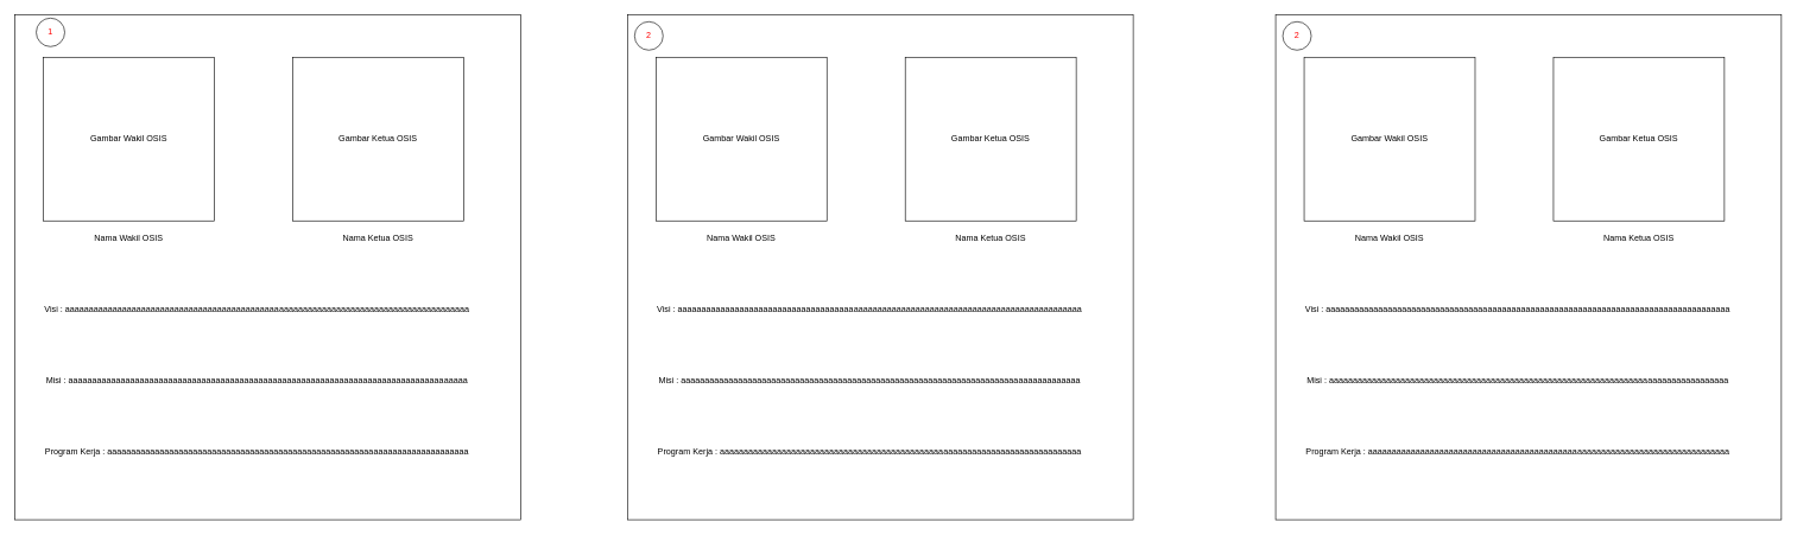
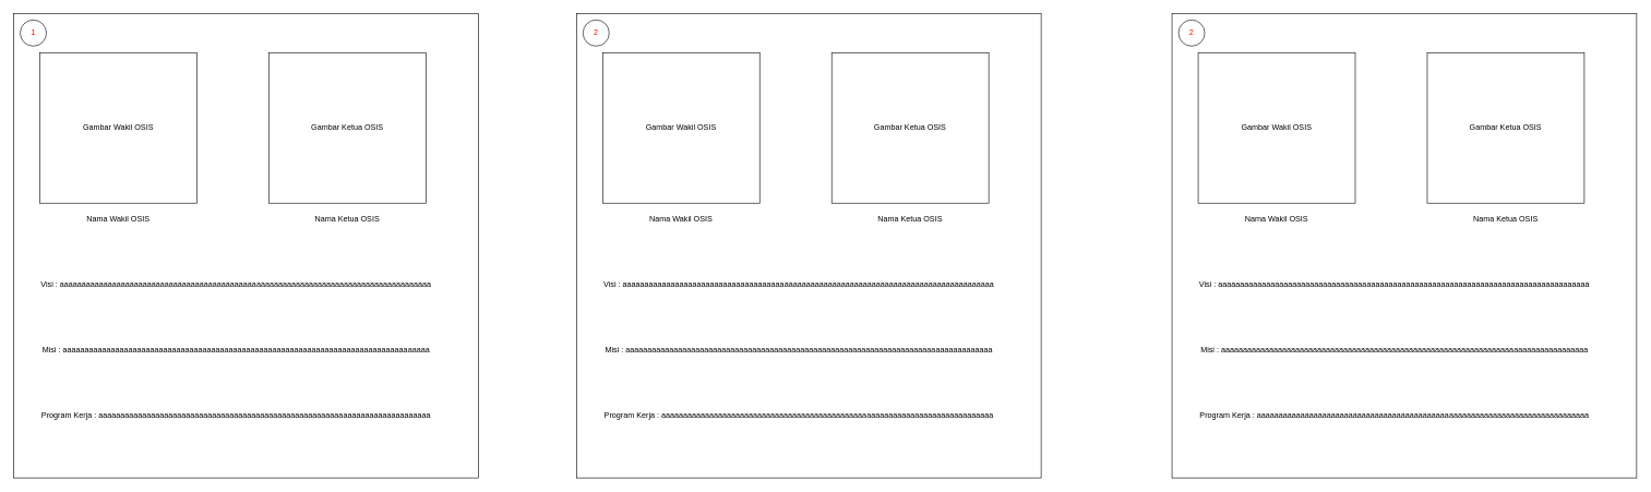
  <mxCell id="0" />
  <mxCell id="1" parent="0" />
  <mxCell id="2" value="" style="whiteSpace=wrap;html=1;aspect=fixed;" vertex="1" parent="1"><mxGeometry x="20" y="20" width="710" height="710" as="geometry" /></mxCell>
  <mxCell id="3" value="Gambar Wakil OSIS" style="rounded=0;whiteSpace=wrap;html=1;" vertex="1" parent="1"><mxGeometry x="60" y="80" width="240" height="230" as="geometry" /></mxCell>
  <mxCell id="4" value="Gambar Ketua OSIS" style="rounded=0;whiteSpace=wrap;html=1;" vertex="1" parent="1"><mxGeometry x="410" y="80" width="240" height="230" as="geometry" /></mxCell>
  <mxCell id="5" value="Nama Wakil OSIS" style="text;html=1;align=center;verticalAlign=middle;whiteSpace=wrap;rounded=0;" vertex="1" parent="1"><mxGeometry x="125" y="320" width="110" height="30" as="geometry" /></mxCell>
  <mxCell id="6" value="Nama Ketua OSIS" style="text;html=1;align=center;verticalAlign=middle;whiteSpace=wrap;rounded=0;" vertex="1" parent="1"><mxGeometry x="475" y="320" width="110" height="30" as="geometry" /></mxCell>
- <mxCell id="7" value="1" style="ellipse;whiteSpace=wrap;html=1;aspect=fixed;fontColor=light-dark(#ff0000, #ededed);" vertex="1" parent="1"><mxGeometry x="50" y="25" width="40" height="40" as="geometry" /></mxCell>
+ <mxCell id="7" value="1" style="ellipse;whiteSpace=wrap;html=1;aspect=fixed;fontColor=light-dark(#ff0000, #ededed);" vertex="1" parent="1"><mxGeometry x="30" y="30" width="40" height="40" as="geometry" /></mxCell>
  <mxCell id="8" value="Visi : aaaaaaaaaaaaaaaaaaaaaaaaaaaaaaaaaaaaaaaaaaaaaaaaaaaaaaaaaaaaaaaaaaaaaaaaaaaaaaaaaaaaa" style="text;html=1;align=center;verticalAlign=middle;whiteSpace=wrap;rounded=0;" vertex="1" parent="1"><mxGeometry x="60" y="420" width="600" height="30" as="geometry" /></mxCell>
  <mxCell id="9" value="Misi : aaaaaaaaaaaaaaaaaaaaaaaaaaaaaaaaaaaaaaaaaaaaaaaaaaaaaaaaaaaaaaaaaaaaaaaaaaaaaaaaaaaa" style="text;html=1;align=center;verticalAlign=middle;whiteSpace=wrap;rounded=0;" vertex="1" parent="1"><mxGeometry x="60" y="520" width="600" height="30" as="geometry" /></mxCell>
  <mxCell id="10" value="Program Kerja : aaaaaaaaaaaaaaaaaaaaaaaaaaaaaaaaaaaaaaaaaaaaaaaaaaaaaaaaaaaaaaaaaaaaaaaaaaaa" style="text;html=1;align=center;verticalAlign=middle;whiteSpace=wrap;rounded=0;" vertex="1" parent="1"><mxGeometry x="60" y="620" width="600" height="30" as="geometry" /></mxCell>
  <mxCell id="11" value="" style="whiteSpace=wrap;html=1;aspect=fixed;" vertex="1" parent="1"><mxGeometry x="880" y="20" width="710" height="710" as="geometry" /></mxCell>
  <mxCell id="12" value="Gambar Wakil OSIS" style="rounded=0;whiteSpace=wrap;html=1;" vertex="1" parent="1"><mxGeometry x="920" y="80" width="240" height="230" as="geometry" /></mxCell>
  <mxCell id="13" value="Gambar Ketua OSIS" style="rounded=0;whiteSpace=wrap;html=1;" vertex="1" parent="1"><mxGeometry x="1270" y="80" width="240" height="230" as="geometry" /></mxCell>
  <mxCell id="14" value="Nama Wakil OSIS" style="text;html=1;align=center;verticalAlign=middle;whiteSpace=wrap;rounded=0;" vertex="1" parent="1"><mxGeometry x="985" y="320" width="110" height="30" as="geometry" /></mxCell>
  <mxCell id="15" value="Nama Ketua OSIS" style="text;html=1;align=center;verticalAlign=middle;whiteSpace=wrap;rounded=0;" vertex="1" parent="1"><mxGeometry x="1335" y="320" width="110" height="30" as="geometry" /></mxCell>
  <mxCell id="16" value="2" style="ellipse;whiteSpace=wrap;html=1;aspect=fixed;fontColor=light-dark(#ff0000, #ededed);" vertex="1" parent="1"><mxGeometry x="890" y="30" width="40" height="40" as="geometry" /></mxCell>
  <mxCell id="17" value="Visi : aaaaaaaaaaaaaaaaaaaaaaaaaaaaaaaaaaaaaaaaaaaaaaaaaaaaaaaaaaaaaaaaaaaaaaaaaaaaaaaaaaaaa" style="text;html=1;align=center;verticalAlign=middle;whiteSpace=wrap;rounded=0;" vertex="1" parent="1"><mxGeometry x="920" y="420" width="600" height="30" as="geometry" /></mxCell>
  <mxCell id="18" value="Misi : aaaaaaaaaaaaaaaaaaaaaaaaaaaaaaaaaaaaaaaaaaaaaaaaaaaaaaaaaaaaaaaaaaaaaaaaaaaaaaaaaaaa" style="text;html=1;align=center;verticalAlign=middle;whiteSpace=wrap;rounded=0;" vertex="1" parent="1"><mxGeometry x="920" y="520" width="600" height="30" as="geometry" /></mxCell>
  <mxCell id="19" value="Program Kerja : aaaaaaaaaaaaaaaaaaaaaaaaaaaaaaaaaaaaaaaaaaaaaaaaaaaaaaaaaaaaaaaaaaaaaaaaaaaa" style="text;html=1;align=center;verticalAlign=middle;whiteSpace=wrap;rounded=0;" vertex="1" parent="1"><mxGeometry x="920" y="620" width="600" height="30" as="geometry" /></mxCell>
  <mxCell id="20" value="" style="whiteSpace=wrap;html=1;aspect=fixed;" vertex="1" parent="1"><mxGeometry x="1790" y="20" width="710" height="710" as="geometry" /></mxCell>
  <mxCell id="21" value="Gambar Wakil OSIS" style="rounded=0;whiteSpace=wrap;html=1;" vertex="1" parent="1"><mxGeometry x="1830" y="80" width="240" height="230" as="geometry" /></mxCell>
  <mxCell id="22" value="Gambar Ketua OSIS" style="rounded=0;whiteSpace=wrap;html=1;" vertex="1" parent="1"><mxGeometry x="2180" y="80" width="240" height="230" as="geometry" /></mxCell>
  <mxCell id="23" value="Nama Wakil OSIS" style="text;html=1;align=center;verticalAlign=middle;whiteSpace=wrap;rounded=0;" vertex="1" parent="1"><mxGeometry x="1895" y="320" width="110" height="30" as="geometry" /></mxCell>
  <mxCell id="24" value="Nama Ketua OSIS" style="text;html=1;align=center;verticalAlign=middle;whiteSpace=wrap;rounded=0;" vertex="1" parent="1"><mxGeometry x="2245" y="320" width="110" height="30" as="geometry" /></mxCell>
  <mxCell id="25" value="2" style="ellipse;whiteSpace=wrap;html=1;aspect=fixed;fontColor=light-dark(#ff0000, #ededed);" vertex="1" parent="1"><mxGeometry x="1800" y="30" width="40" height="40" as="geometry" /></mxCell>
  <mxCell id="26" value="Visi : aaaaaaaaaaaaaaaaaaaaaaaaaaaaaaaaaaaaaaaaaaaaaaaaaaaaaaaaaaaaaaaaaaaaaaaaaaaaaaaaaaaaa" style="text;html=1;align=center;verticalAlign=middle;whiteSpace=wrap;rounded=0;" vertex="1" parent="1"><mxGeometry x="1830" y="420" width="600" height="30" as="geometry" /></mxCell>
  <mxCell id="27" value="Misi : aaaaaaaaaaaaaaaaaaaaaaaaaaaaaaaaaaaaaaaaaaaaaaaaaaaaaaaaaaaaaaaaaaaaaaaaaaaaaaaaaaaa" style="text;html=1;align=center;verticalAlign=middle;whiteSpace=wrap;rounded=0;" vertex="1" parent="1"><mxGeometry x="1830" y="520" width="600" height="30" as="geometry" /></mxCell>
  <mxCell id="28" value="Program Kerja : aaaaaaaaaaaaaaaaaaaaaaaaaaaaaaaaaaaaaaaaaaaaaaaaaaaaaaaaaaaaaaaaaaaaaaaaaaaa" style="text;html=1;align=center;verticalAlign=middle;whiteSpace=wrap;rounded=0;" vertex="1" parent="1"><mxGeometry x="1830" y="620" width="600" height="30" as="geometry" /></mxCell>
